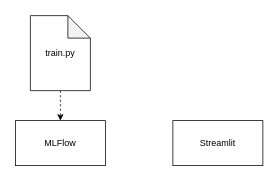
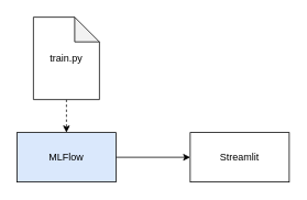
  <mxCell id="0" />
  <mxCell id="1" parent="0" />
- <mxCell id="3" value="MLFlow" style="rounded=0;whiteSpace=wrap;html=1;" vertex="1" parent="1"><mxGeometry x="20" y="160" width="120" height="60" as="geometry" /></mxCell>
+ <mxCell id="2" style="edgeStyle=none;html=1;" edge="1" parent="1" source="3" target="4"><mxGeometry relative="1" as="geometry" /></mxCell>
+ <mxCell id="3" value="MLFlow" style="rounded=0;whiteSpace=wrap;html=1;fillColor=#dae8fc;" vertex="1" parent="1"><mxGeometry x="20" y="160" width="120" height="60" as="geometry" /></mxCell>
  <mxCell id="4" value="Streamlit" style="rounded=0;whiteSpace=wrap;html=1;" vertex="1" parent="1"><mxGeometry x="230" y="160" width="120" height="60" as="geometry" /></mxCell>
  <mxCell id="5" style="edgeStyle=none;html=1;entryX=0.5;entryY=0;entryDx=0;entryDy=0;dashed=1;" edge="1" parent="1" source="6" target="3"><mxGeometry relative="1" as="geometry" /></mxCell>
  <mxCell id="6" value="train.py" style="shape=note;whiteSpace=wrap;html=1;backgroundOutline=1;darkOpacity=0.05;" vertex="1" parent="1"><mxGeometry x="40" y="20" width="80" height="100" as="geometry" /></mxCell>
